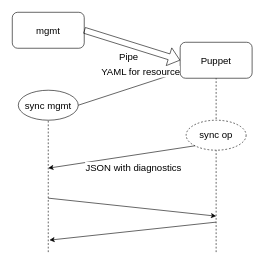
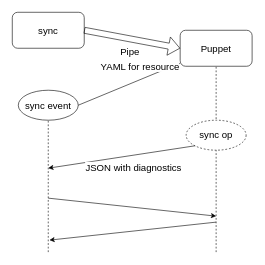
  <mxCell id="0" />
  <mxCell id="1" parent="0" />
- <mxCell id="2" value="mgmt" style="rounded=1;whiteSpace=wrap;html=1;fontSize=16;" vertex="1" parent="1"><mxGeometry x="20" y="20" width="120" height="60" as="geometry" /></mxCell>
- <mxCell id="3" value="Puppet" style="rounded=1;whiteSpace=wrap;html=1;fontSize=16;" vertex="1" parent="1"><mxGeometry x="300" y="70" width="120" height="60" as="geometry" /></mxCell>
+ <mxCell id="2" value="sync" style="rounded=1;whiteSpace=wrap;html=1;fontSize=16;" vertex="1" parent="1"><mxGeometry x="20" y="20" width="120" height="60" as="geometry" /></mxCell>
+ <mxCell id="3" value="Puppet" style="rounded=1;whiteSpace=wrap;html=1;fontSize=16;" vertex="1" parent="1"><mxGeometry x="300" y="50" width="120" height="60" as="geometry" /></mxCell>
  <mxCell id="4" value="&lt;div&gt;Pipe&lt;/div&gt;" style="shape=flexArrow;endArrow=classic;html=1;fontSize=16;entryX=0;entryY=0.5;entryDx=0;entryDy=0;exitX=1;exitY=0.5;exitDx=0;exitDy=0;" edge="1" parent="1" source="2" target="3"><mxGeometry y="-20" width="50" height="50" relative="1" as="geometry"><mxPoint x="230" y="160" as="sourcePoint" /><mxPoint x="70" y="100" as="targetPoint" /><mxPoint as="offset" /></mxGeometry></mxCell>
  <mxCell id="5" value="" style="endArrow=none;dashed=1;html=1;fontSize=16;entryX=0.5;entryY=1;entryDx=0;entryDy=0;" edge="1" parent="1" target="3"><mxGeometry width="50" height="50" relative="1" as="geometry"><mxPoint x="360" y="420" as="sourcePoint" /><mxPoint x="90" y="90" as="targetPoint" /><Array as="points" /></mxGeometry></mxCell>
- <mxCell id="6" value="sync mgmt" style="ellipse;whiteSpace=wrap;html=1;fontSize=16;" vertex="1" parent="1"><mxGeometry x="30" y="150" width="100" height="50" as="geometry" /></mxCell>
+ <mxCell id="6" value="sync event" style="ellipse;whiteSpace=wrap;html=1;fontSize=16;" vertex="1" parent="1"><mxGeometry x="30" y="150" width="100" height="50" as="geometry" /></mxCell>
  <mxCell id="7" value="" style="endArrow=none;dashed=1;html=1;fontSize=16;entryX=0.5;entryY=1;entryDx=0;entryDy=0;" edge="1" parent="1" target="6"><mxGeometry width="50" height="50" relative="1" as="geometry"><mxPoint x="80" y="420" as="sourcePoint" /><mxPoint x="80" y="80" as="targetPoint" /></mxGeometry></mxCell>
  <mxCell id="8" value="sync op" style="ellipse;whiteSpace=wrap;html=1;fontSize=16;dashed=1;" vertex="1" parent="1"><mxGeometry x="310" y="200" width="100" height="50" as="geometry" /></mxCell>
  <mxCell id="9" value="YAML for resource" style="endArrow=classic;html=1;fontSize=16;exitX=1;exitY=0.5;exitDx=0;exitDy=0;" edge="1" parent="1" source="6" target="3"><mxGeometry x="0.3" y="21" width="50" height="50" relative="1" as="geometry"><mxPoint x="20" y="490" as="sourcePoint" /><mxPoint x="70" y="440" as="targetPoint" /><mxPoint as="offset" /></mxGeometry></mxCell>
  <mxCell id="10" value="JSON with diagnostics" style="endArrow=classic;html=1;fontSize=16;exitX=0;exitY=1;exitDx=0;exitDy=0;" edge="1" parent="1" source="8"><mxGeometry x="-0.133" y="20" width="50" height="50" relative="1" as="geometry"><mxPoint x="20" y="490" as="sourcePoint" /><mxPoint x="80" y="280" as="targetPoint" /><mxPoint as="offset" /></mxGeometry></mxCell>
  <mxCell id="11" value="" style="endArrow=classic;html=1;fontSize=16;" edge="1" parent="1"><mxGeometry x="-0.133" y="20" width="50" height="50" relative="1" as="geometry"><mxPoint x="360" y="370" as="sourcePoint" /><mxPoint x="82" y="400" as="targetPoint" /><mxPoint as="offset" /></mxGeometry></mxCell>
  <mxCell id="12" value="" style="endArrow=classic;html=1;fontSize=16;" edge="1" parent="1"><mxGeometry x="-0.133" y="20" width="50" height="50" relative="1" as="geometry"><mxPoint x="80" y="330" as="sourcePoint" /><mxPoint x="360" y="360" as="targetPoint" /><mxPoint as="offset" /></mxGeometry></mxCell>
